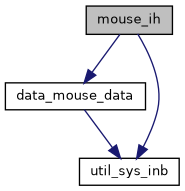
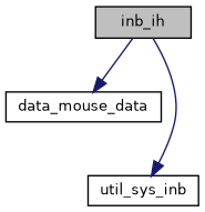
  digraph {
    rankdir=TB
    node [color=black fillcolor=white fontname=Helvetica fontsize=10 shape=record style=filled]
    edge [color=midnightblue fontname=Helvetica fontsize=10 labelfontname=Helvetica labelfontsize=10 style=solid]
-   n1 [fillcolor=grey75 fontcolor=black height=0.2 label=mouse_ih width=0.4]
+   n1 [fillcolor=grey75 fontcolor=black height=0.2 label=inb_ih width=0.4]
    n2 [height=0.2 label=data_mouse_data width=0.4]
    n3 [height=0.2 label=util_sys_inb width=0.4]
    n1 -> n2
    n1 -> n3
-   n2 -> n3
  }
